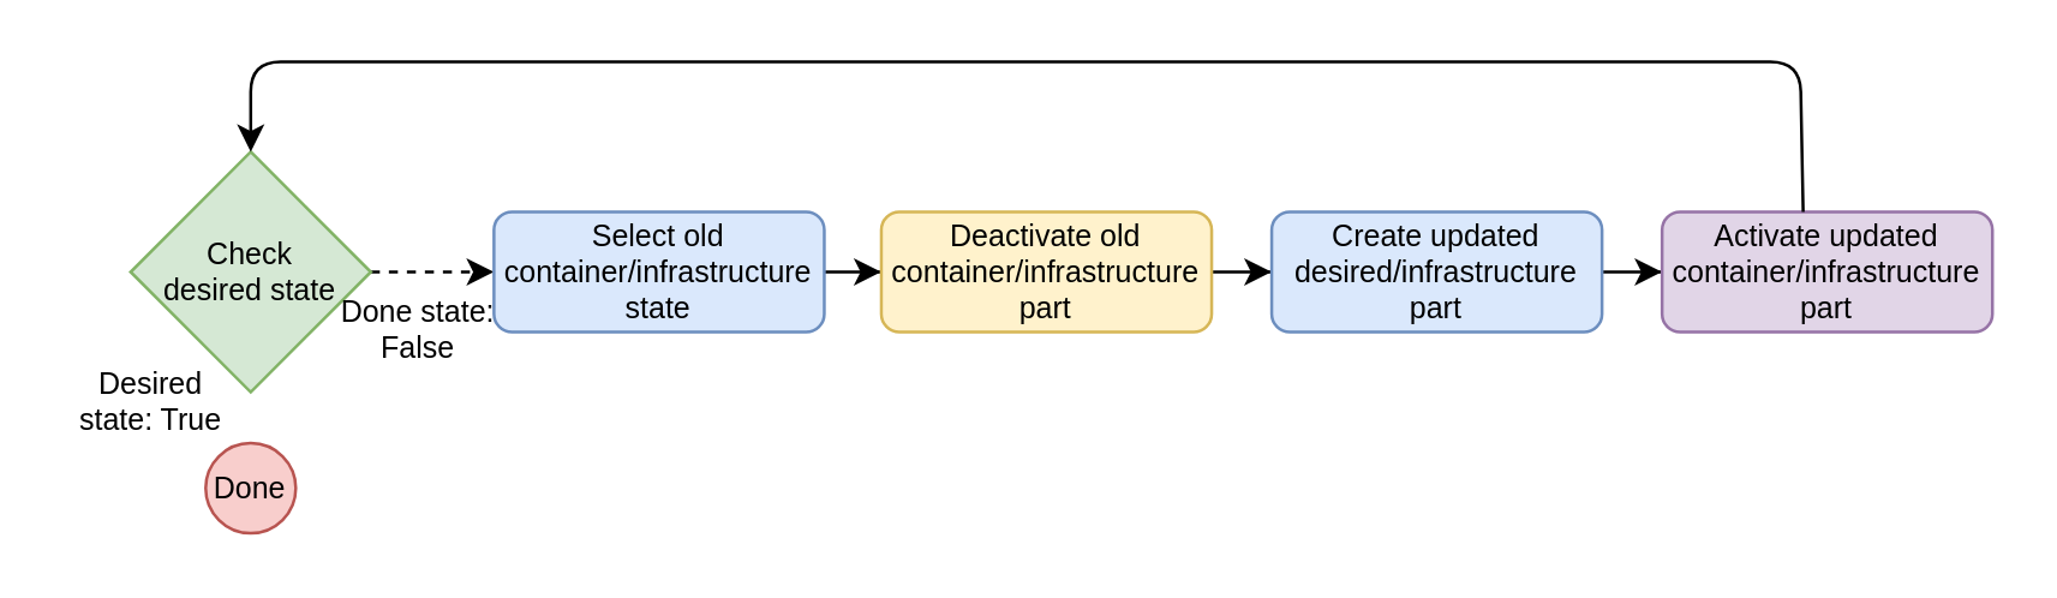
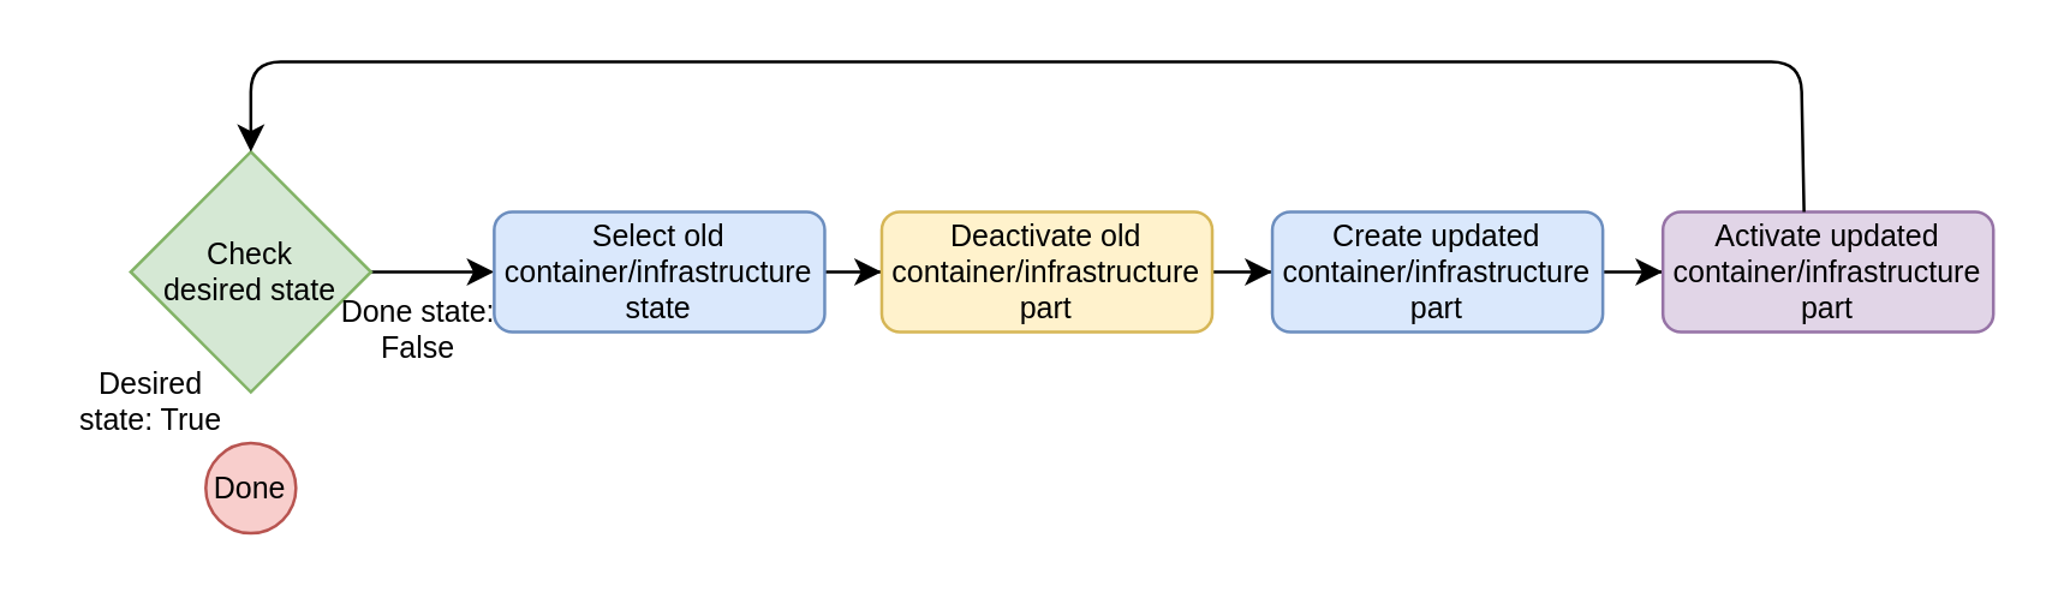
  <mxCell id="0" />
  <mxCell id="1" parent="0" />
- <mxCell id="2" value="" style="edgeStyle=orthogonalEdgeStyle;rounded=0;orthogonalLoop=1;jettySize=auto;html=1;fontSize=10;dashed=1;" edge="1" parent="1" source="3" target="6"><mxGeometry relative="1" as="geometry" /></mxCell>
+ <mxCell id="2" value="" style="edgeStyle=orthogonalEdgeStyle;rounded=0;orthogonalLoop=1;jettySize=auto;html=1;fontSize=10;" edge="1" parent="1" source="3" target="6"><mxGeometry relative="1" as="geometry" /></mxCell>
  <mxCell id="3" value="Check&lt;br&gt;desired state" style="rhombus;whiteSpace=wrap;html=1;fillColor=#d5e8d4;strokeColor=#82b366;fontSize=10;" vertex="1" parent="1"><mxGeometry x="43" y="50" width="80" height="80" as="geometry" /></mxCell>
  <mxCell id="4" value="Done" style="ellipse;whiteSpace=wrap;html=1;aspect=fixed;fillColor=#f8cecc;strokeColor=#b85450;fontSize=10;" vertex="1" parent="1"><mxGeometry x="68" y="147" width="30" height="30" as="geometry" /></mxCell>
  <mxCell id="5" value="" style="edgeStyle=orthogonalEdgeStyle;rounded=0;orthogonalLoop=1;jettySize=auto;html=1;fontSize=10;" edge="1" parent="1" source="6" target="8"><mxGeometry relative="1" as="geometry" /></mxCell>
  <mxCell id="6" value="Select old container/infrastructure state" style="rounded=1;whiteSpace=wrap;html=1;fontSize=10;fillColor=#dae8fc;strokeColor=#6c8ebf;" vertex="1" parent="1"><mxGeometry x="164" y="70" width="110" height="40" as="geometry" /></mxCell>
  <mxCell id="7" value="" style="edgeStyle=orthogonalEdgeStyle;rounded=0;orthogonalLoop=1;jettySize=auto;html=1;fontSize=10;" edge="1" parent="1" source="8" target="12"><mxGeometry relative="1" as="geometry" /></mxCell>
  <mxCell id="8" value="Deactivate old container/infrastructure part" style="rounded=1;whiteSpace=wrap;html=1;fontSize=10;fillColor=#fff2cc;strokeColor=#d6b656;" vertex="1" parent="1"><mxGeometry x="293" y="70" width="110" height="40" as="geometry" /></mxCell>
  <mxCell id="9" value="Done state: False" style="text;html=1;strokeColor=none;fillColor=none;align=center;verticalAlign=middle;whiteSpace=wrap;rounded=0;fontSize=10;" vertex="1" parent="1"><mxGeometry x="109" y="99" width="60" height="20" as="geometry" /></mxCell>
  <mxCell id="10" value="Desired state: True" style="text;html=1;strokeColor=none;fillColor=none;align=center;verticalAlign=middle;whiteSpace=wrap;rounded=0;fontSize=10;" vertex="1" parent="1"><mxGeometry x="20" y="123" width="60" height="20" as="geometry" /></mxCell>
  <mxCell id="11" value="" style="edgeStyle=orthogonalEdgeStyle;rounded=0;orthogonalLoop=1;jettySize=auto;html=1;fontSize=10;" edge="1" parent="1" source="12" target="13"><mxGeometry relative="1" as="geometry" /></mxCell>
- <mxCell id="12" value="Create updated desired/infrastructure part" style="rounded=1;whiteSpace=wrap;html=1;fontSize=10;fillColor=#dae8fc;strokeColor=#6c8ebf;" vertex="1" parent="1"><mxGeometry x="423" y="70" width="110" height="40" as="geometry" /></mxCell>
+ <mxCell id="12" value="Create updated container/infrastructure part" style="rounded=1;whiteSpace=wrap;html=1;fontSize=10;fillColor=#dae8fc;strokeColor=#6c8ebf;" vertex="1" parent="1"><mxGeometry x="423" y="70" width="110" height="40" as="geometry" /></mxCell>
  <mxCell id="13" value="Activate updated container/infrastructure part" style="rounded=1;whiteSpace=wrap;html=1;fontSize=10;fillColor=#e1d5e7;strokeColor=#9673a6;" vertex="1" parent="1"><mxGeometry x="553" y="70" width="110" height="40" as="geometry" /></mxCell>
  <mxCell id="14" value="" style="endArrow=classic;html=1;fontSize=10;entryX=0.5;entryY=0;entryDx=0;entryDy=0;exitX=0.427;exitY=0;exitDx=0;exitDy=0;exitPerimeter=0;" edge="1" parent="1" source="13"><mxGeometry width="50" height="50" relative="1" as="geometry"><mxPoint x="599" y="50" as="sourcePoint" /><mxPoint x="83" y="50" as="targetPoint" /><Array as="points"><mxPoint x="599" y="20" /><mxPoint x="83" y="20" /></Array></mxGeometry></mxCell>
